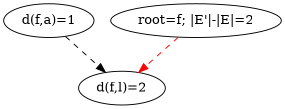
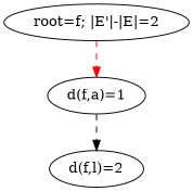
  digraph {
    edge [style=dashed]
    n1 [label="d(f,l)=2"]
    n2 [label="d(f,a)=1"]
    n3 [label="root=f; |E'|-|E|=2"]
    n2 -> n1
-   n3 -> n1 [color=red]
+   n3 -> n2 [color=red]
  }
